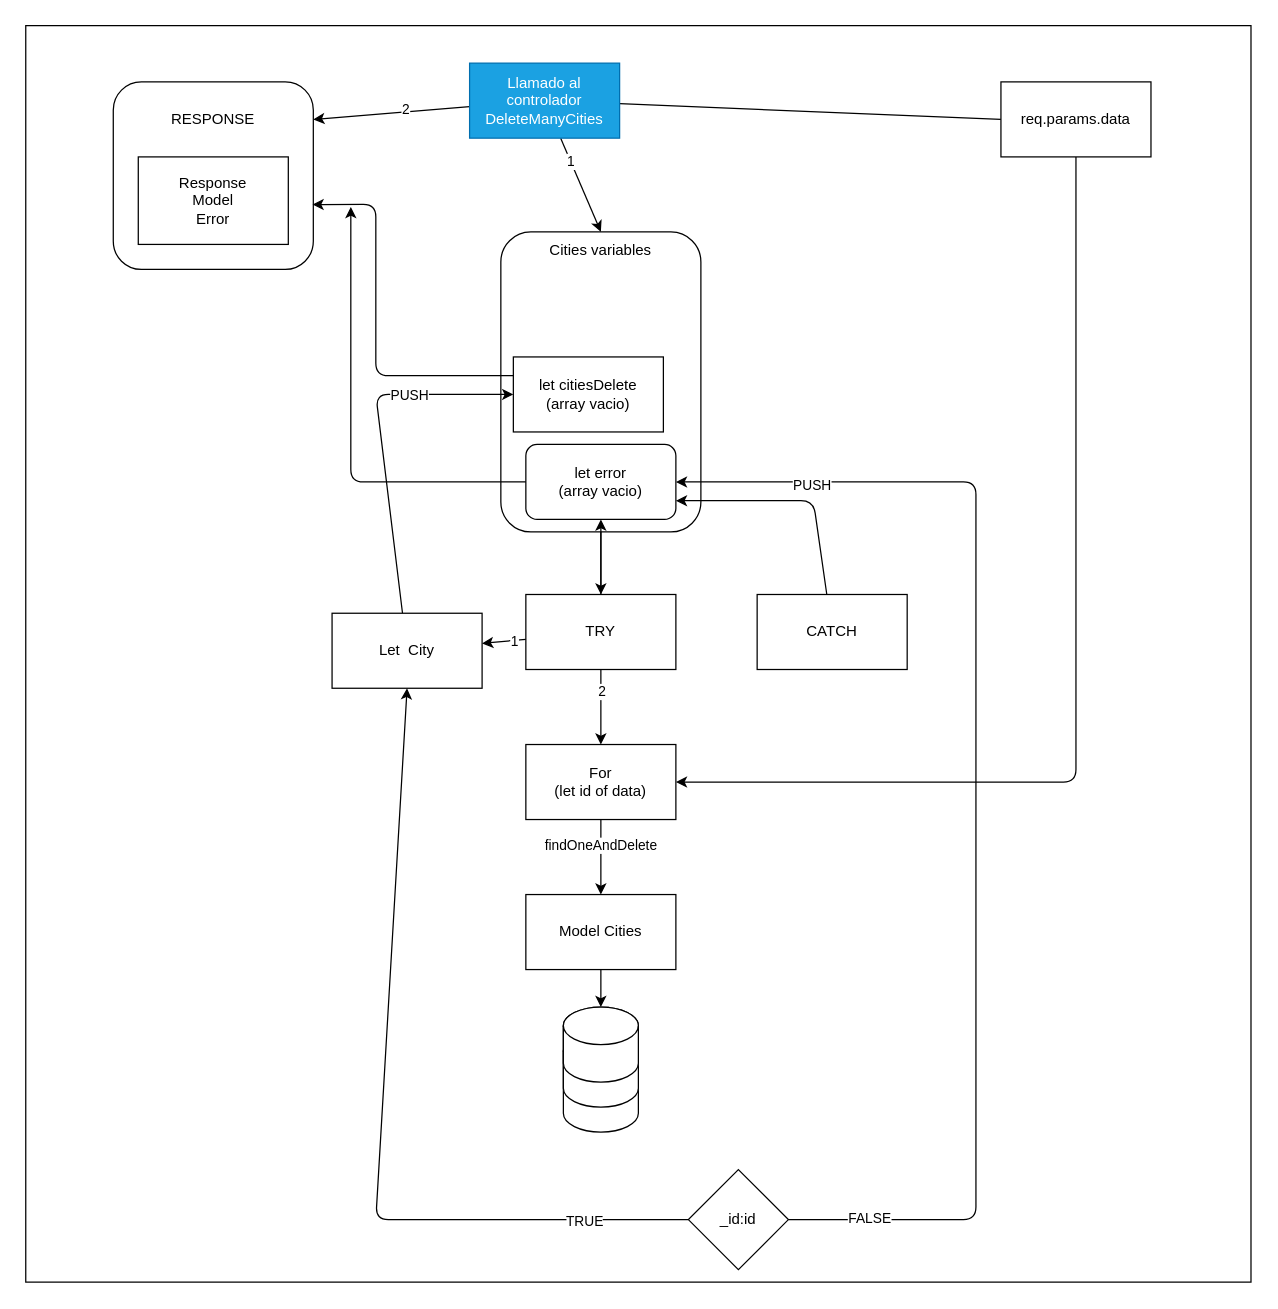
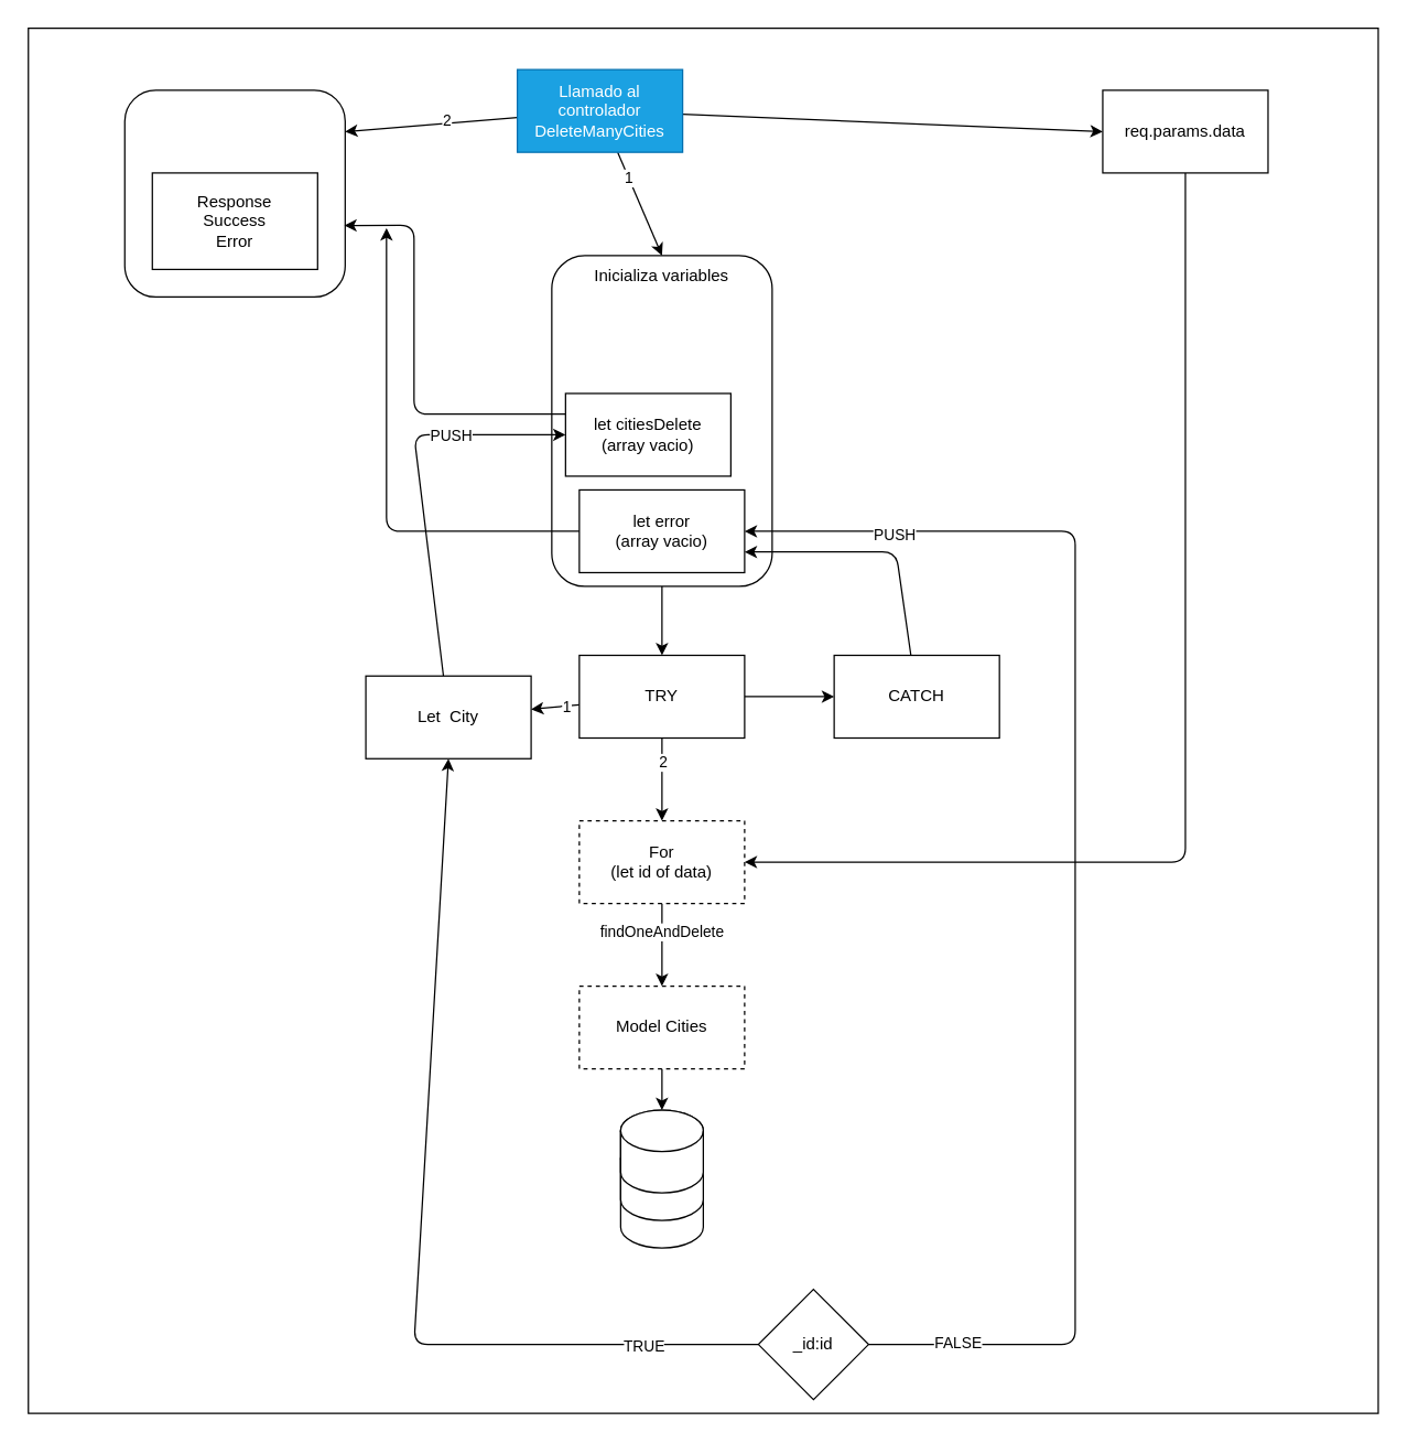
  <mxCell id="0" />
  <mxCell id="1" parent="0" />
  <mxCell id="2" value="" style="rounded=0;whiteSpace=wrap;html=1;" vertex="1" parent="1"><mxGeometry x="20" y="20" width="980" height="1005" as="geometry" /></mxCell>
  <mxCell id="3" style="edgeStyle=none;html=1;entryX=0.5;entryY=0;entryDx=0;entryDy=0;" edge="1" parent="1" source="8" target="15"><mxGeometry relative="1" as="geometry" /></mxCell>
  <mxCell id="4" value="1" style="edgeLabel;html=1;align=center;verticalAlign=middle;resizable=0;points=[];" vertex="1" connectable="0" parent="3"><mxGeometry x="-0.497" y="-1" relative="1" as="geometry"><mxPoint y="-1" as="offset" /></mxGeometry></mxCell>
- <mxCell id="5" style="edgeStyle=none;html=1;entryX=0;entryY=0.5;entryDx=0;entryDy=0;endArrow=none;" edge="1" parent="1" source="8" target="10"><mxGeometry relative="1" as="geometry" /></mxCell>
+ <mxCell id="5" style="edgeStyle=none;html=1;entryX=0;entryY=0.5;entryDx=0;entryDy=0;" edge="1" parent="1" source="8" target="10"><mxGeometry relative="1" as="geometry" /></mxCell>
  <mxCell id="6" style="edgeStyle=none;html=1;" edge="1" parent="1" source="8"><mxGeometry relative="1" as="geometry"><mxPoint x="250" y="95" as="targetPoint" /></mxGeometry></mxCell>
  <mxCell id="7" value="2" style="edgeLabel;html=1;align=center;verticalAlign=middle;resizable=0;points=[];" vertex="1" connectable="0" parent="6"><mxGeometry x="-0.186" y="-2" relative="1" as="geometry"><mxPoint x="-1" as="offset" /></mxGeometry></mxCell>
  <mxCell id="8" value="Llamado al controlador DeleteManyCities" style="rounded=0;whiteSpace=wrap;html=1;fillColor=#1ba1e2;fontColor=#ffffff;strokeColor=#006EAF;" vertex="1" parent="1"><mxGeometry x="375" y="50" width="120" height="60" as="geometry" /></mxCell>
  <mxCell id="9" style="edgeStyle=none;html=1;entryX=1;entryY=0.5;entryDx=0;entryDy=0;" edge="1" parent="1" source="10" target="27"><mxGeometry relative="1" as="geometry"><Array as="points"><mxPoint x="860" y="625" /></Array></mxGeometry></mxCell>
  <mxCell id="10" value="req.params.data" style="rounded=0;whiteSpace=wrap;html=1;" vertex="1" parent="1"><mxGeometry x="800" y="65" width="120" height="60" as="geometry" /></mxCell>
  <mxCell id="11" value="" style="group" vertex="1" connectable="0" parent="1"><mxGeometry x="400" y="185" width="160" height="240" as="geometry" /></mxCell>
  <mxCell id="12" value="" style="rounded=1;whiteSpace=wrap;html=1;" vertex="1" parent="11"><mxGeometry width="160" height="240" as="geometry" /></mxCell>
  <mxCell id="13" value="let citiesDelete&lt;br&gt;(array vacio)" style="rounded=0;whiteSpace=wrap;html=1;" vertex="1" parent="11"><mxGeometry x="10" y="100" width="120" height="60" as="geometry" /></mxCell>
- <mxCell id="14" value="let error&lt;br&gt;(array vacio)" style="whiteSpace=wrap;html=1;rounded=1;" vertex="1" parent="11"><mxGeometry x="20" y="170" width="120" height="60" as="geometry" /></mxCell>
- <mxCell id="15" value="Cities variables" style="text;html=1;strokeColor=none;fillColor=none;align=center;verticalAlign=middle;whiteSpace=wrap;rounded=0;" vertex="1" parent="11"><mxGeometry x="10" width="140" height="30" as="geometry" /></mxCell>
+ <mxCell id="14" value="let error&lt;br&gt;(array vacio)" style="rounded=0;whiteSpace=wrap;html=1;" vertex="1" parent="11"><mxGeometry x="20" y="170" width="120" height="60" as="geometry" /></mxCell>
+ <mxCell id="15" value="Inicializa variables" style="text;html=1;strokeColor=none;fillColor=none;align=center;verticalAlign=middle;whiteSpace=wrap;rounded=0;" vertex="1" parent="11"><mxGeometry x="10" width="140" height="30" as="geometry" /></mxCell>
  <mxCell id="16" style="edgeStyle=none;html=1;" edge="1" parent="1" source="21" target="24"><mxGeometry relative="1" as="geometry" /></mxCell>
  <mxCell id="17" value="1" style="edgeLabel;html=1;align=center;verticalAlign=middle;resizable=0;points=[];" vertex="1" connectable="0" parent="16"><mxGeometry x="-0.417" y="1" relative="1" as="geometry"><mxPoint as="offset" /></mxGeometry></mxCell>
  <mxCell id="18" style="edgeStyle=none;html=1;entryX=0.5;entryY=0;entryDx=0;entryDy=0;" edge="1" parent="1" source="21" target="27"><mxGeometry relative="1" as="geometry" /></mxCell>
  <mxCell id="19" value="2" style="edgeLabel;html=1;align=center;verticalAlign=middle;resizable=0;points=[];" vertex="1" connectable="0" parent="18"><mxGeometry x="-0.439" relative="1" as="geometry"><mxPoint as="offset" /></mxGeometry></mxCell>
- <mxCell id="20" style="edgeStyle=none;html=1;" edge="1" parent="1" source="21" target="14"><mxGeometry relative="1" as="geometry" /></mxCell>
+ <mxCell id="20" style="edgeStyle=none;html=1;" edge="1" parent="1" source="21" target="38"><mxGeometry relative="1" as="geometry" /></mxCell>
  <mxCell id="21" value="TRY" style="rounded=0;whiteSpace=wrap;html=1;" vertex="1" parent="1"><mxGeometry x="420" y="475" width="120" height="60" as="geometry" /></mxCell>
  <mxCell id="22" style="edgeStyle=none;html=1;entryX=0;entryY=0.5;entryDx=0;entryDy=0;" edge="1" parent="1" source="24" target="13"><mxGeometry relative="1" as="geometry"><Array as="points"><mxPoint x="300" y="315" /></Array></mxGeometry></mxCell>
  <mxCell id="23" value="PUSH" style="edgeLabel;html=1;align=center;verticalAlign=middle;resizable=0;points=[];" vertex="1" connectable="0" parent="22"><mxGeometry x="0.415" relative="1" as="geometry"><mxPoint as="offset" /></mxGeometry></mxCell>
  <mxCell id="24" value="Let&amp;nbsp; City" style="rounded=0;whiteSpace=wrap;html=1;" vertex="1" parent="1"><mxGeometry x="265" y="490" width="120" height="60" as="geometry" /></mxCell>
  <mxCell id="25" style="edgeStyle=none;html=1;entryX=0.5;entryY=0;entryDx=0;entryDy=0;" edge="1" parent="1" source="27" target="29"><mxGeometry relative="1" as="geometry" /></mxCell>
  <mxCell id="26" value="findOneAndDelete" style="edgeLabel;html=1;align=center;verticalAlign=middle;resizable=0;points=[];" vertex="1" connectable="0" parent="25"><mxGeometry x="-0.339" y="-1" relative="1" as="geometry"><mxPoint as="offset" /></mxGeometry></mxCell>
- <mxCell id="27" value="For&lt;br&gt;(let id of data)" style="rounded=0;whiteSpace=wrap;html=1;" vertex="1" parent="1"><mxGeometry x="420" y="595" width="120" height="60" as="geometry" /></mxCell>
+ <mxCell id="27" value="For&lt;br&gt;(let id of data)" style="rounded=0;whiteSpace=wrap;html=1;dashed=1;" vertex="1" parent="1"><mxGeometry x="420" y="595" width="120" height="60" as="geometry" /></mxCell>
  <mxCell id="28" style="edgeStyle=none;html=1;" edge="1" parent="1" source="29" target="47"><mxGeometry relative="1" as="geometry" /></mxCell>
- <mxCell id="29" value="Model Cities" style="rounded=0;whiteSpace=wrap;html=1;" vertex="1" parent="1"><mxGeometry x="420" y="715" width="120" height="60" as="geometry" /></mxCell>
+ <mxCell id="29" value="Model Cities" style="rounded=0;whiteSpace=wrap;html=1;dashed=1;" vertex="1" parent="1"><mxGeometry x="420" y="715" width="120" height="60" as="geometry" /></mxCell>
  <mxCell id="30" style="edgeStyle=none;html=1;entryX=0.5;entryY=1;entryDx=0;entryDy=0;" edge="1" parent="1" source="35" target="24"><mxGeometry relative="1" as="geometry"><Array as="points"><mxPoint x="300" y="975" /></Array></mxGeometry></mxCell>
  <mxCell id="31" value="TRUE" style="edgeLabel;html=1;align=center;verticalAlign=middle;resizable=0;points=[];" vertex="1" connectable="0" parent="30"><mxGeometry x="-0.751" y="1" relative="1" as="geometry"><mxPoint as="offset" /></mxGeometry></mxCell>
  <mxCell id="32" style="edgeStyle=none;html=1;entryX=1;entryY=0.5;entryDx=0;entryDy=0;" edge="1" parent="1" source="35" target="14"><mxGeometry relative="1" as="geometry"><Array as="points"><mxPoint x="780" y="975" /><mxPoint x="780" y="615" /><mxPoint x="780" y="385" /></Array></mxGeometry></mxCell>
  <mxCell id="33" value="PUSH" style="edgeLabel;html=1;align=center;verticalAlign=middle;resizable=0;points=[];" vertex="1" connectable="0" parent="32"><mxGeometry x="0.78" y="2" relative="1" as="geometry"><mxPoint as="offset" /></mxGeometry></mxCell>
  <mxCell id="34" value="FALSE" style="edgeLabel;html=1;align=center;verticalAlign=middle;resizable=0;points=[];" vertex="1" connectable="0" parent="32"><mxGeometry x="-0.87" y="2" relative="1" as="geometry"><mxPoint as="offset" /></mxGeometry></mxCell>
  <mxCell id="35" value="_id:id" style="rhombus;whiteSpace=wrap;html=1;" vertex="1" parent="1"><mxGeometry x="550" y="935" width="80" height="80" as="geometry" /></mxCell>
  <mxCell id="36" style="edgeStyle=none;html=1;entryX=0.5;entryY=0;entryDx=0;entryDy=0;" edge="1" parent="1" source="12" target="21"><mxGeometry relative="1" as="geometry" /></mxCell>
  <mxCell id="37" style="edgeStyle=none;html=1;entryX=1;entryY=0.75;entryDx=0;entryDy=0;" edge="1" parent="1" source="38" target="14"><mxGeometry relative="1" as="geometry"><mxPoint x="780" y="505" as="targetPoint" /><Array as="points"><mxPoint x="650" y="400" /></Array></mxGeometry></mxCell>
  <mxCell id="38" value="CATCH" style="rounded=0;whiteSpace=wrap;html=1;" vertex="1" parent="1"><mxGeometry x="605" y="475" width="120" height="60" as="geometry" /></mxCell>
  <mxCell id="39" value="" style="rounded=1;whiteSpace=wrap;html=1;" vertex="1" parent="1"><mxGeometry x="90" y="65" width="160" height="150" as="geometry" /></mxCell>
- <mxCell id="40" value="RESPONSE" style="text;html=1;strokeColor=none;fillColor=none;align=center;verticalAlign=middle;whiteSpace=wrap;rounded=0;" vertex="1" parent="1"><mxGeometry x="140" y="80" width="60" height="30" as="geometry" /></mxCell>
- <mxCell id="41" value="Response&lt;br&gt;Model&lt;br&gt;Error" style="rounded=0;whiteSpace=wrap;html=1;" vertex="1" parent="1"><mxGeometry x="110" y="125" width="120" height="70" as="geometry" /></mxCell>
+ <mxCell id="41" value="Response&lt;br&gt;Success&lt;br&gt;Error" style="rounded=0;whiteSpace=wrap;html=1;" vertex="1" parent="1"><mxGeometry x="110" y="125" width="120" height="70" as="geometry" /></mxCell>
  <mxCell id="42" style="edgeStyle=none;html=1;entryX=0.996;entryY=0.654;entryDx=0;entryDy=0;entryPerimeter=0;exitX=0;exitY=0.25;exitDx=0;exitDy=0;" edge="1" parent="1" source="13" target="39"><mxGeometry relative="1" as="geometry"><Array as="points"><mxPoint x="300" y="300" /><mxPoint x="300" y="163" /></Array></mxGeometry></mxCell>
  <mxCell id="43" style="edgeStyle=none;html=1;" edge="1" parent="1" source="14"><mxGeometry relative="1" as="geometry"><mxPoint x="280" y="165" as="targetPoint" /><Array as="points"><mxPoint x="280" y="385" /><mxPoint x="280" y="285" /></Array></mxGeometry></mxCell>
  <mxCell id="44" value="" style="group" vertex="1" connectable="0" parent="1"><mxGeometry x="450" y="805" width="60" height="100" as="geometry" /></mxCell>
  <mxCell id="45" value="" style="shape=cylinder3;whiteSpace=wrap;html=1;boundedLbl=1;backgroundOutline=1;size=15;" vertex="1" parent="44"><mxGeometry y="20" width="60" height="80" as="geometry" /></mxCell>
  <mxCell id="46" value="" style="shape=cylinder3;whiteSpace=wrap;html=1;boundedLbl=1;backgroundOutline=1;size=15;" vertex="1" parent="44"><mxGeometry width="60" height="80" as="geometry" /></mxCell>
  <mxCell id="47" value="" style="shape=cylinder3;whiteSpace=wrap;html=1;boundedLbl=1;backgroundOutline=1;size=15;" vertex="1" parent="44"><mxGeometry width="60" height="60" as="geometry" /></mxCell>
